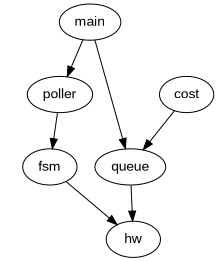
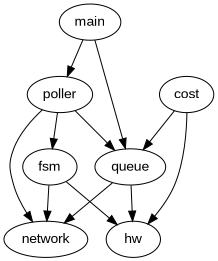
  digraph {
    fontname="Liberation Sans"
    node [fontname="Liberation Sans"]
    edge [fontname="Liberation Sans"]
    main
    poller
    queue
    fsm
+   network
    hw
    cost
    main -> poller
    main -> queue
+   poller -> queue
    poller -> fsm
+   poller -> network
+   queue -> network
    queue -> hw
+   fsm -> network
    fsm -> hw
    cost -> queue
+   cost -> hw
  }
